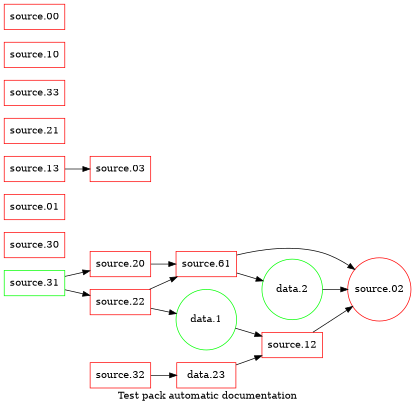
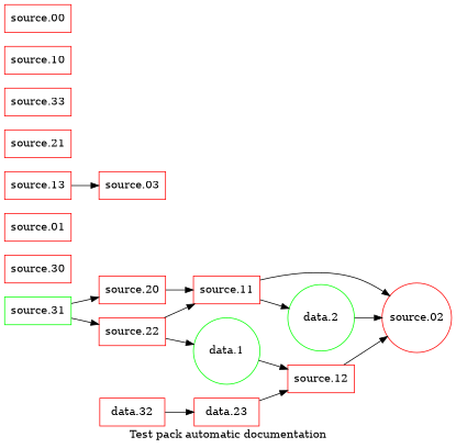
  strict digraph {
    label="Test pack automatic documentation"
    rankdir=LR
    stric=False
    node [color=red shape=box]
    "data.1" [color=green height=1.1944 shape=circle width=1.1944]
    "source.12" [height=0.5 width=1.1667]
    "source.02" [height=0.5 shape=circle width=1.1667]
    "data.2" [color=green height=1.1944 shape=circle width=1.1944]
    "source.30" [height=0.5 width=1.1667]
    "source.01" [height=0.5 width=1.1667]
    "source.03" [height=0.5 width=1.1667]
    "source.21" [height=0.5 width=1.1667]
    "source.31" [color=green height=0.5 width=1.1667]
    "source.20" [height=0.5 width=1.1667]
    "source.22" [height=0.5 width=1.1667]
-   "source.11" [height=0.5 width=1.1667 label="source.61"]
+   "source.11" [height=0.5 width=1.1667]
    "source.13" [height=0.5 width=1.1667]
    n14 [height=0.5 label="data.23" width=1.1667]
    "source.33" [height=0.5 width=1.1667]
    "source.10" [height=0.5 width=1.1667]
    "source.00" [height=0.5 width=1.1667]
-   "source.32" [height=0.5 width=1.1667]
+   "source.32" [height=0.5 width=1.1667 label="data.32"]
    "data.1" -> "source.12"
    "source.12" -> "source.02"
    "data.2" -> "source.02"
    "source.31" -> "source.20"
    "source.31" -> "source.22"
    "source.20" -> "source.11"
    "source.22" -> "data.1"
    "source.22" -> "source.11"
    "source.11" -> "source.02"
    "source.11" -> "data.2"
    "source.13" -> "source.03"
    n14 -> "source.12"
    "source.32" -> n14
  }
